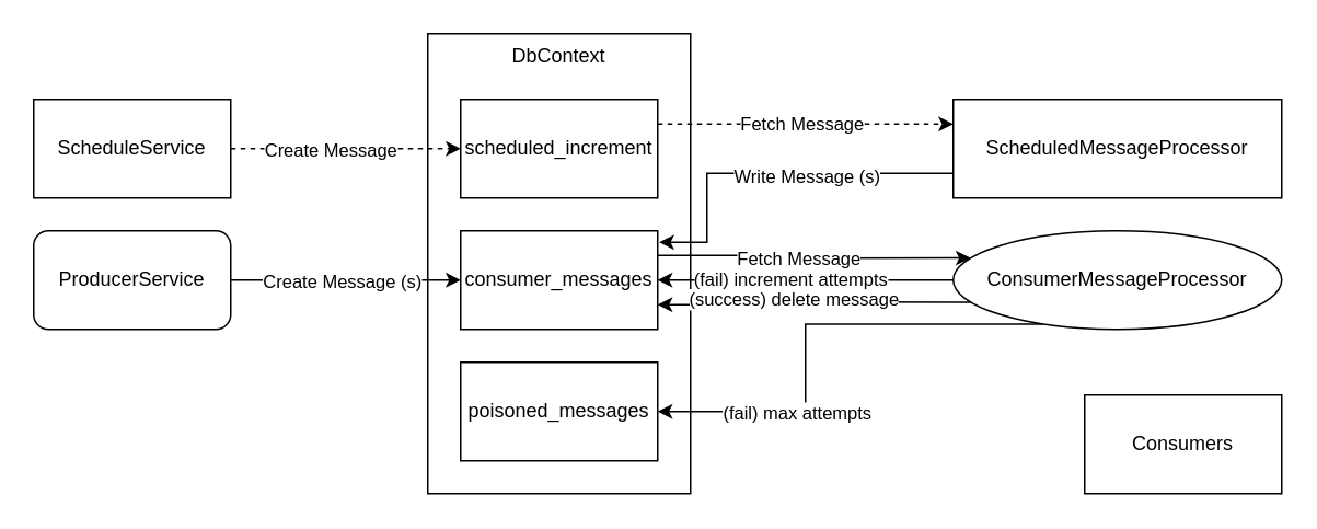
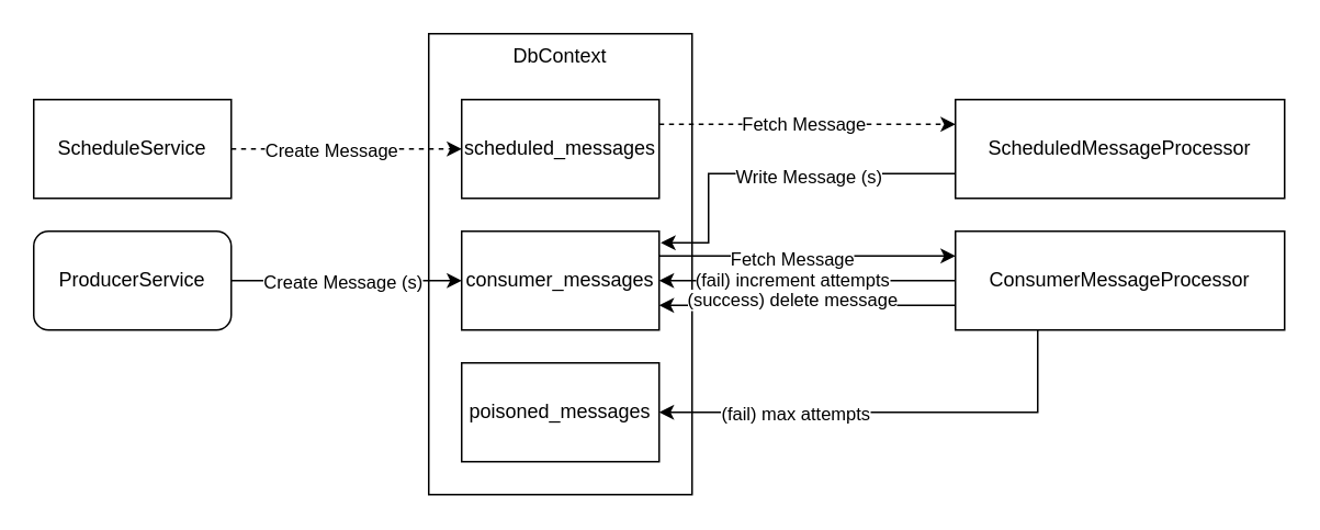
  <mxCell id="0" />
  <mxCell id="1" parent="0" />
  <mxCell id="2" value="DbContext" style="rounded=0;whiteSpace=wrap;html=1;verticalAlign=top;" vertex="1" parent="1"><mxGeometry x="260" y="20" width="160" height="280" as="geometry" /></mxCell>
  <mxCell id="3" style="edgeStyle=orthogonalEdgeStyle;rounded=0;orthogonalLoop=1;jettySize=auto;html=1;exitX=1;exitY=0.5;exitDx=0;exitDy=0;entryX=0;entryY=0.5;entryDx=0;entryDy=0;" edge="1" parent="1" source="5" target="8"><mxGeometry relative="1" as="geometry" /></mxCell>
  <mxCell id="4" value="Create Message (s)" style="edgeLabel;html=1;align=center;verticalAlign=middle;resizable=0;points=[];" vertex="1" connectable="0" parent="3"><mxGeometry x="-0.283" y="1" relative="1" as="geometry"><mxPoint x="17" y="1" as="offset" /></mxGeometry></mxCell>
  <mxCell id="5" value="ProducerService" style="whiteSpace=wrap;html=1;rounded=1;" vertex="1" parent="1"><mxGeometry x="20" y="140" width="120" height="60" as="geometry" /></mxCell>
  <mxCell id="6" style="edgeStyle=orthogonalEdgeStyle;rounded=0;orthogonalLoop=1;jettySize=auto;html=1;exitX=1;exitY=0.25;exitDx=0;exitDy=0;entryX=0;entryY=0.25;entryDx=0;entryDy=0;" edge="1" parent="1" source="8" target="23"><mxGeometry relative="1" as="geometry" /></mxCell>
  <mxCell id="7" value="Fetch Message" style="edgeLabel;html=1;align=center;verticalAlign=middle;resizable=0;points=[];" vertex="1" connectable="0" parent="6"><mxGeometry x="-0.244" y="-1" relative="1" as="geometry"><mxPoint x="12" as="offset" /></mxGeometry></mxCell>
  <mxCell id="8" value="consumer_messages" style="rounded=0;whiteSpace=wrap;html=1;" vertex="1" parent="1"><mxGeometry x="280" y="140" width="120" height="60" as="geometry" /></mxCell>
  <mxCell id="9" value="poisoned_messages" style="rounded=0;whiteSpace=wrap;html=1;" vertex="1" parent="1"><mxGeometry x="280" y="220" width="120" height="60" as="geometry" /></mxCell>
  <mxCell id="10" style="edgeStyle=orthogonalEdgeStyle;rounded=0;orthogonalLoop=1;jettySize=auto;html=1;exitX=1;exitY=0.25;exitDx=0;exitDy=0;entryX=0;entryY=0.25;entryDx=0;entryDy=0;dashed=1;" edge="1" parent="1" source="12" target="16"><mxGeometry relative="1" as="geometry" /></mxCell>
  <mxCell id="11" value="Fetch Message" style="edgeLabel;html=1;align=center;verticalAlign=middle;resizable=0;points=[];" vertex="1" connectable="0" parent="10"><mxGeometry x="-0.033" y="1" relative="1" as="geometry"><mxPoint as="offset" /></mxGeometry></mxCell>
- <mxCell id="12" value="scheduled_increment" style="rounded=0;whiteSpace=wrap;html=1;" vertex="1" parent="1"><mxGeometry x="280" y="60" width="120" height="60" as="geometry" /></mxCell>
+ <mxCell id="12" value="scheduled_messages" style="rounded=0;whiteSpace=wrap;html=1;" vertex="1" parent="1"><mxGeometry x="280" y="60" width="120" height="60" as="geometry" /></mxCell>
  <mxCell id="13" style="edgeStyle=orthogonalEdgeStyle;rounded=0;orthogonalLoop=1;jettySize=auto;html=1;exitX=1;exitY=0.5;exitDx=0;exitDy=0;entryX=0;entryY=0.5;entryDx=0;entryDy=0;dashed=1;" edge="1" parent="1" source="15" target="12"><mxGeometry relative="1" as="geometry" /></mxCell>
  <mxCell id="14" value="Create Message" style="edgeLabel;html=1;align=center;verticalAlign=middle;resizable=0;points=[];" vertex="1" connectable="0" parent="13"><mxGeometry x="-0.243" relative="1" as="geometry"><mxPoint x="7" as="offset" /></mxGeometry></mxCell>
  <mxCell id="15" value="ScheduleService" style="rounded=0;whiteSpace=wrap;html=1;" vertex="1" parent="1"><mxGeometry x="20" y="60" width="120" height="60" as="geometry" /></mxCell>
  <mxCell id="16" value="ScheduledMessageProcessor" style="rounded=0;whiteSpace=wrap;html=1;" vertex="1" parent="1"><mxGeometry x="580" y="60" width="200" height="60" as="geometry" /></mxCell>
  <mxCell id="17" style="edgeStyle=orthogonalEdgeStyle;rounded=0;orthogonalLoop=1;jettySize=auto;html=1;exitX=0;exitY=0.5;exitDx=0;exitDy=0;entryX=1;entryY=0.5;entryDx=0;entryDy=0;" edge="1" parent="1" source="23" target="8"><mxGeometry relative="1" as="geometry" /></mxCell>
  <mxCell id="18" value="(fail) increment attempts" style="edgeLabel;html=1;align=center;verticalAlign=middle;resizable=0;points=[];" vertex="1" connectable="0" parent="17"><mxGeometry x="0.389" y="-1" relative="1" as="geometry"><mxPoint x="25" as="offset" /></mxGeometry></mxCell>
  <mxCell id="19" style="edgeStyle=orthogonalEdgeStyle;rounded=0;orthogonalLoop=1;jettySize=auto;html=1;exitX=0.25;exitY=1;exitDx=0;exitDy=0;entryX=1;entryY=0.5;entryDx=0;entryDy=0;" edge="1" parent="1" source="23" target="9"><mxGeometry relative="1" as="geometry" /></mxCell>
  <mxCell id="20" value="(fail) max attempts" style="edgeLabel;html=1;align=center;verticalAlign=middle;resizable=0;points=[];" vertex="1" connectable="0" parent="19"><mxGeometry x="0.414" relative="1" as="geometry"><mxPoint as="offset" /></mxGeometry></mxCell>
  <mxCell id="21" style="edgeStyle=orthogonalEdgeStyle;rounded=0;orthogonalLoop=1;jettySize=auto;html=1;exitX=0;exitY=0.75;exitDx=0;exitDy=0;entryX=1;entryY=0.75;entryDx=0;entryDy=0;" edge="1" parent="1" source="23" target="8"><mxGeometry relative="1" as="geometry" /></mxCell>
  <mxCell id="22" value="(success) delete message" style="edgeLabel;html=1;align=center;verticalAlign=middle;resizable=0;points=[];" vertex="1" connectable="0" parent="21"><mxGeometry x="0.567" y="-4" relative="1" as="geometry"><mxPoint x="41" as="offset" /></mxGeometry></mxCell>
- <mxCell id="23" value="ConsumerMessageProcessor" style="ellipse;whiteSpace=wrap;html=1;" vertex="1" parent="1"><mxGeometry x="580" y="140" width="200" height="60" as="geometry" /></mxCell>
+ <mxCell id="23" value="ConsumerMessageProcessor" style="rounded=0;whiteSpace=wrap;html=1;" vertex="1" parent="1"><mxGeometry x="580" y="140" width="200" height="60" as="geometry" /></mxCell>
  <mxCell id="24" style="edgeStyle=orthogonalEdgeStyle;rounded=0;orthogonalLoop=1;jettySize=auto;html=1;exitX=0;exitY=0.75;exitDx=0;exitDy=0;entryX=1.008;entryY=0.117;entryDx=0;entryDy=0;entryPerimeter=0;" edge="1" parent="1" source="16" target="8"><mxGeometry relative="1" as="geometry"><Array as="points"><mxPoint x="430" y="105" /><mxPoint x="430" y="147" /></Array></mxGeometry></mxCell>
  <mxCell id="25" value="Write Message (s)" style="edgeLabel;html=1;align=center;verticalAlign=middle;resizable=0;points=[];" vertex="1" connectable="0" parent="24"><mxGeometry x="-0.032" y="1" relative="1" as="geometry"><mxPoint x="17" as="offset" /></mxGeometry></mxCell>
- <mxCell id="26" value="Consumers" style="rounded=0;whiteSpace=wrap;html=1;" vertex="1" parent="1"><mxGeometry x="660" y="240" width="120" height="60" as="geometry" /></mxCell>
